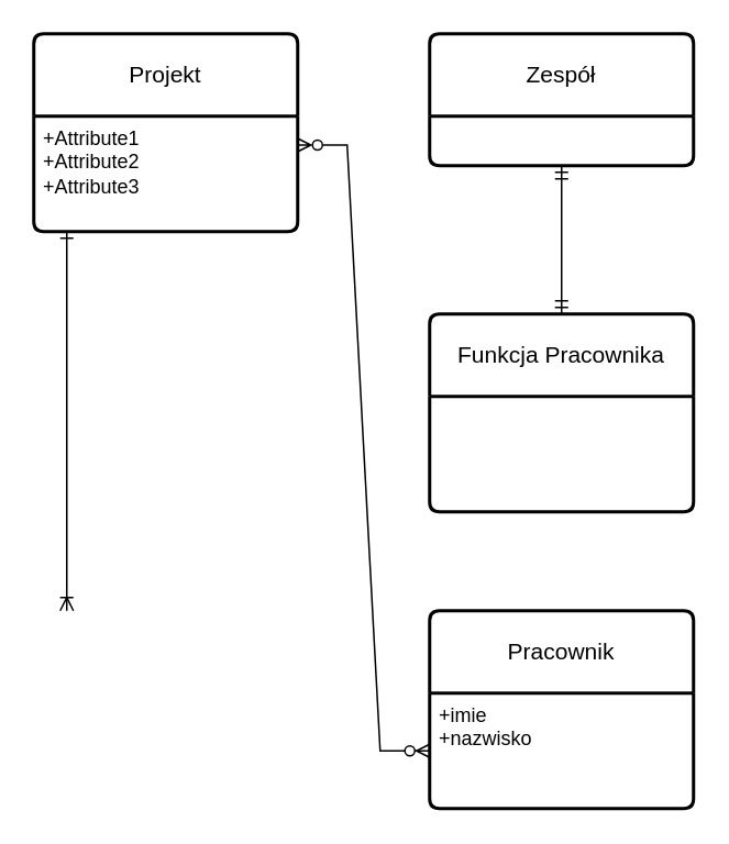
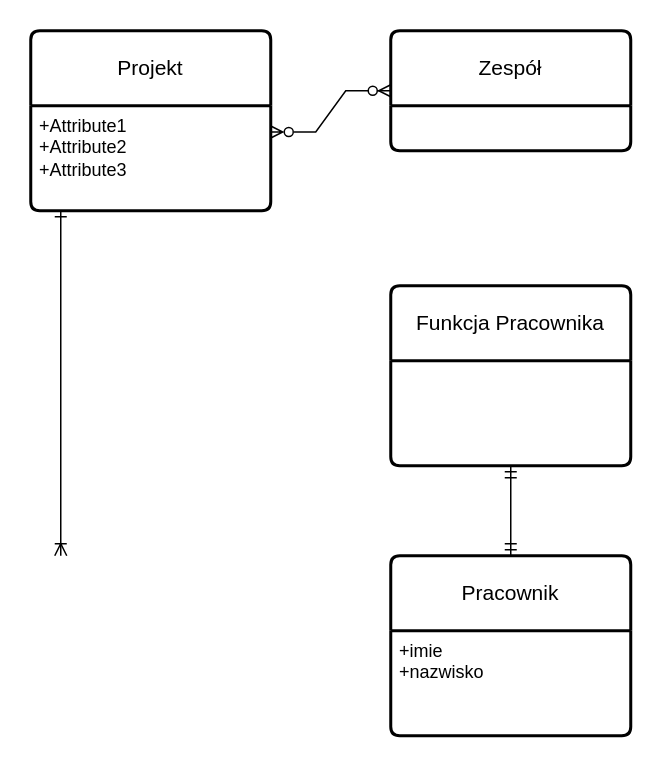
  <mxCell id="0" />
  <mxCell id="1" parent="0" />
  <mxCell id="2" value="Projekt" style="swimlane;childLayout=stackLayout;horizontal=1;startSize=50;horizontalStack=0;rounded=1;fontSize=14;fontStyle=0;strokeWidth=2;resizeParent=0;resizeLast=1;shadow=0;dashed=0;align=center;arcSize=4;whiteSpace=wrap;html=1;" vertex="1" parent="1"><mxGeometry x="20" y="20" width="160" height="120" as="geometry" /></mxCell>
  <mxCell id="3" value="+Attribute1&#10;+Attribute2&#10;+Attribute3" style="align=left;strokeColor=none;fillColor=none;spacingLeft=4;fontSize=12;verticalAlign=top;resizable=0;rotatable=0;part=1;html=1;" vertex="1" parent="2"><mxGeometry y="50" width="160" height="70" as="geometry" /></mxCell>
  <mxCell id="4" value="Zespół" style="swimlane;childLayout=stackLayout;horizontal=1;startSize=50;horizontalStack=0;rounded=1;fontSize=14;fontStyle=0;strokeWidth=2;resizeParent=0;resizeLast=1;shadow=0;dashed=0;align=center;arcSize=4;whiteSpace=wrap;html=1;" vertex="1" parent="1"><mxGeometry x="260" y="20" width="160" height="80" as="geometry" /></mxCell>
  <mxCell id="5" value="Pracownik" style="swimlane;childLayout=stackLayout;horizontal=1;startSize=50;horizontalStack=0;rounded=1;fontSize=14;fontStyle=0;strokeWidth=2;resizeParent=0;resizeLast=1;shadow=0;dashed=0;align=center;arcSize=4;whiteSpace=wrap;html=1;" vertex="1" parent="1"><mxGeometry x="260" y="370" width="160" height="120" as="geometry" /></mxCell>
  <mxCell id="6" value="+imie&lt;div&gt;+nazwisko&lt;/div&gt;" style="align=left;strokeColor=none;fillColor=none;spacingLeft=4;fontSize=12;verticalAlign=top;resizable=0;rotatable=0;part=1;html=1;" vertex="1" parent="5"><mxGeometry y="50" width="160" height="70" as="geometry" /></mxCell>
- <mxCell id="7" value="" style="edgeStyle=entityRelationEdgeStyle;fontSize=12;html=1;endArrow=ERzeroToMany;startArrow=ERzeroToMany;rounded=0;exitX=1;exitY=0.25;exitDx=0;exitDy=0;startFill=0;" edge="1" parent="1" source="3" target="6"><mxGeometry width="100" height="100" relative="1" as="geometry"><mxPoint x="150" y="190" as="sourcePoint" /><mxPoint x="300" y="108" as="targetPoint" /></mxGeometry></mxCell>
+ <mxCell id="7" value="" style="edgeStyle=entityRelationEdgeStyle;fontSize=12;html=1;endArrow=ERzeroToMany;startArrow=ERzeroToMany;rounded=0;exitX=1;exitY=0.25;exitDx=0;exitDy=0;startFill=0;entryX=0;entryY=0.5;entryDx=0;entryDy=0;" edge="1" parent="1" source="3" target="4"><mxGeometry width="100" height="100" relative="1" as="geometry"><mxPoint x="150" y="190" as="sourcePoint" /><mxPoint x="300" y="108" as="targetPoint" /></mxGeometry></mxCell>
  <mxCell id="8" value="" style="fontSize=12;html=1;endArrow=ERone;startArrow=ERoneToMany;rounded=0;entryX=0.5;entryY=1;entryDx=0;entryDy=0;exitX=0.5;exitY=0;exitDx=0;exitDy=0;endFill=0;startFill=0;" edge="1" parent="1"><mxGeometry width="100" height="100" relative="1" as="geometry"><mxPoint x="40" y="370" as="sourcePoint" /><mxPoint x="40" y="140" as="targetPoint" /><Array as="points"><mxPoint x="40" y="250" /></Array></mxGeometry></mxCell>
  <mxCell id="9" value="Funkcja Pracownika" style="swimlane;childLayout=stackLayout;horizontal=1;startSize=50;horizontalStack=0;rounded=1;fontSize=14;fontStyle=0;strokeWidth=2;resizeParent=0;resizeLast=1;shadow=0;dashed=0;align=center;arcSize=4;whiteSpace=wrap;html=1;" vertex="1" parent="1"><mxGeometry x="260" y="190" width="160" height="120" as="geometry" /></mxCell>
- <mxCell id="11" value="" style="fontSize=12;html=1;endArrow=ERmandOne;startArrow=ERmandOne;rounded=0;entryX=0.5;entryY=1;entryDx=0;entryDy=0;exitX=0.5;exitY=0;exitDx=0;exitDy=0;" edge="1" parent="1" source="9" target="4"><mxGeometry width="100" height="100" relative="1" as="geometry"><mxPoint x="150" y="190" as="sourcePoint" /><mxPoint x="250" y="90" as="targetPoint" /></mxGeometry></mxCell>
+ <mxCell id="10" value="" style="fontSize=12;html=1;endArrow=ERmandOne;startArrow=ERmandOne;rounded=0;entryX=0.5;entryY=1;entryDx=0;entryDy=0;exitX=0.5;exitY=0;exitDx=0;exitDy=0;" edge="1" parent="1" source="5" target="9"><mxGeometry width="100" height="100" relative="1" as="geometry"><mxPoint x="180" y="425" as="sourcePoint" /><mxPoint x="280" y="325" as="targetPoint" /></mxGeometry></mxCell>
